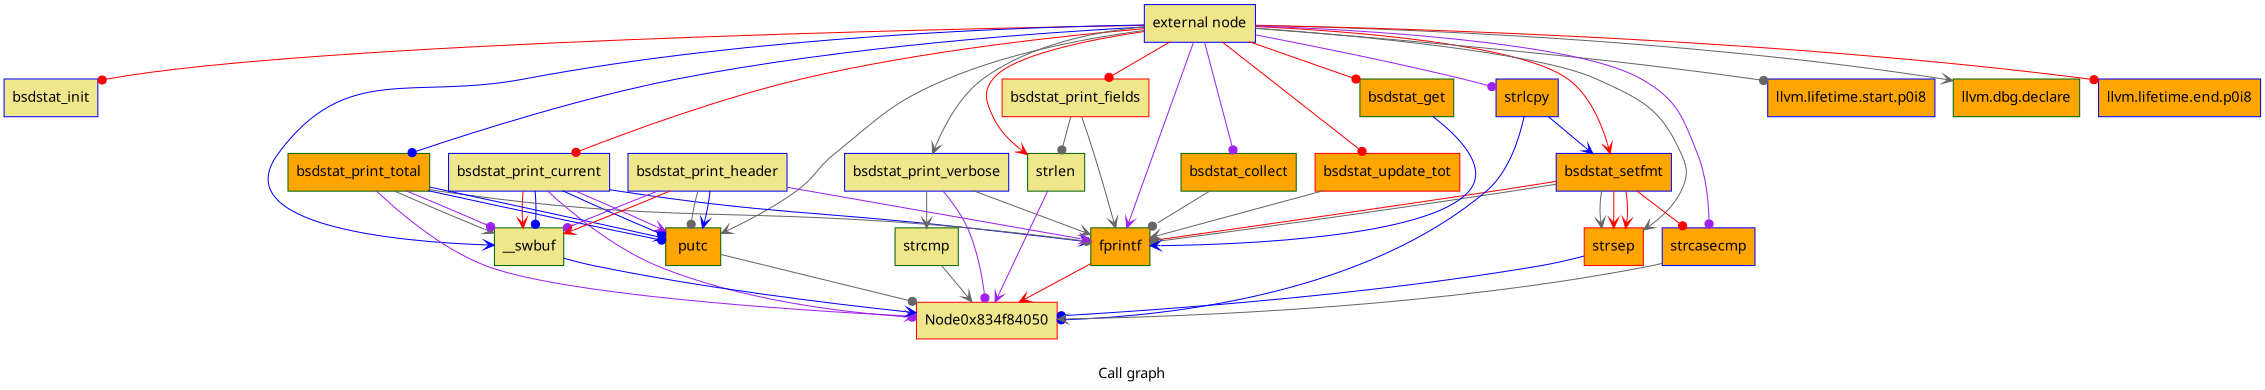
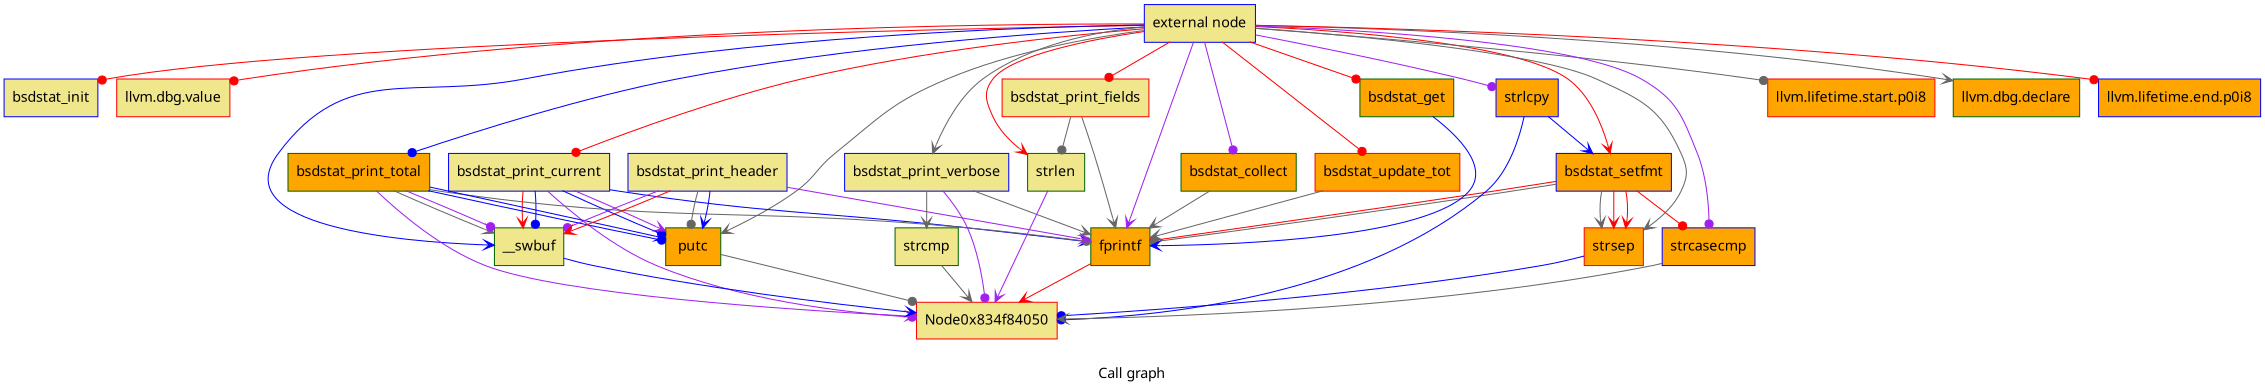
  digraph {
    fontname="Noto Sans"
    label="Call graph"
    node [color=blue fillcolor=orange fontname="Noto Sans" shape=record style=filled]
    edge [arrowhead=vee color=gray40 fontname="Noto Sans"]
    n1 [fillcolor=khaki label="{external node}"]
    n2 [fillcolor=khaki label="{bsdstat_init}"]
+   n3 [color=red fillcolor=khaki label="{llvm.dbg.value}"]
    n4 [label="{bsdstat_setfmt}"]
    n5 [color=darkgreen label="{bsdstat_collect}"]
    n6 [color=red label="{bsdstat_update_tot}"]
    n7 [color=darkgreen label="{bsdstat_get}"]
    n8 [fillcolor=khaki label="{bsdstat_print_current}"]
    n9 [color=darkgreen label="{bsdstat_print_total}"]
    n10 [fillcolor=khaki label="{bsdstat_print_verbose}"]
    n11 [color=red fillcolor=khaki label="{bsdstat_print_fields}"]
    n12 [color=darkgreen fillcolor=khaki label="{strlen}"]
    n13 [color=darkgreen label="{fprintf}"]
-   n14 [label="{llvm.lifetime.start.p0i8}"]
+   n14 [color=red label="{llvm.lifetime.start.p0i8}"]
    n15 [color=darkgreen label="{llvm.dbg.declare}"]
    n16 [label="{llvm.lifetime.end.p0i8}"]
    n17 [color=darkgreen fillcolor=khaki label="{__swbuf}"]
    n18 [color=darkgreen label="{putc}"]
    n19 [label="{strlcpy}"]
    n20 [color=red label="{strsep}"]
    n21 [label="{strcasecmp}"]
    n22 [fillcolor=khaki label="{bsdstat_print_header}"]
    n23 [color=red fillcolor=khaki label=Node0x834f84050 shape=box]
    n24 [color=darkgreen fillcolor=khaki label="{strcmp}"]
    n1 -> n2 [arrowhead=dot color=red]
+   n1 -> n3 [arrowhead=dot color=red]
    n1 -> n4 [color=red]
    n1 -> n5 [arrowhead=dot color=purple]
    n1 -> n6 [arrowhead=dot color=red]
    n1 -> n7 [arrowhead=dot color=red]
    n1 -> n8 [arrowhead=dot color=red]
    n1 -> n9 [arrowhead=dot color=blue]
    n1 -> n10
    n1 -> n11 [arrowhead=dot color=red]
    n1 -> n12 [color=red]
    n1 -> n13 [color=purple]
    n1 -> n14 [arrowhead=dot]
    n1 -> n15
    n1 -> n16 [arrowhead=dot color=red]
    n1 -> n17 [color=blue]
    n1 -> n18
    n1 -> n19 [arrowhead=dot color=purple]
    n1 -> n20
    n1 -> n21 [arrowhead=dot color=purple]
    n4 -> n13 [arrowhead=dot color=red]
    n4 -> n13 [arrowhead=dot]
    n4 -> n20
    n4 -> n20 [color=red]
    n4 -> n20 [color=red]
    n4 -> n21 [arrowhead=dot color=red]
-   n5 -> n13 [arrowhead=dot]
+   n5 -> n13
    n6 -> n13
    n7 -> n13 [color=blue]
    n8 -> n13 [color=blue]
    n8 -> n17 [color=red]
    n8 -> n17 [arrowhead=dot color=blue]
    n8 -> n18 [arrowhead=dot color=blue]
    n8 -> n18 [color=purple]
    n8 -> n23 [arrowhead=dot color=purple]
    n9 -> n13 [arrowhead=dot]
    n9 -> n17
    n9 -> n17 [arrowhead=dot color=purple]
    n9 -> n18 [arrowhead=dot color=blue]
    n9 -> n18 [color=blue]
    n9 -> n23 [color=purple]
    n10 -> n13
    n10 -> n23 [arrowhead=dot color=purple]
    n10 -> n24
    n11 -> n12 [arrowhead=dot]
    n11 -> n13
    n12 -> n23 [color=purple]
    n13 -> n23 [color=red]
    n17 -> n23 [color=blue]
    n18 -> n23 [arrowhead=dot]
    n19 -> n4 [color=blue]
    n19 -> n23 [arrowhead=dot color=blue]
    n20 -> n23 [arrowhead=dot color=blue]
    n21 -> n23
    n22 -> n13 [color=purple]
    n22 -> n17 [arrowhead=dot color=purple]
    n22 -> n17 [color=red]
    n22 -> n18 [arrowhead=dot]
    n22 -> n18 [color=blue]
    n24 -> n23
  }
